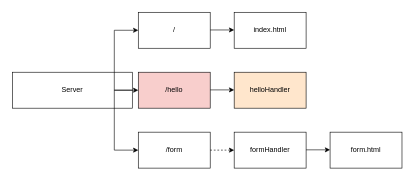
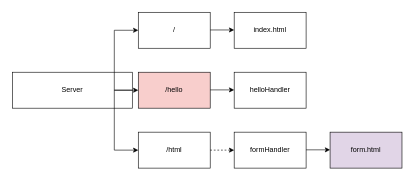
  <mxCell id="0" />
  <mxCell id="1" parent="0" />
  <mxCell id="2" value="Server" style="rounded=0;whiteSpace=wrap;html=1;" vertex="1" parent="1"><mxGeometry x="20" y="120" width="200" height="60" as="geometry" /></mxCell>
  <mxCell id="3" value="" style="endArrow=none;html=1;rounded=0;exitX=1;exitY=0.5;exitDx=0;exitDy=0;" edge="1" parent="1" source="2"><mxGeometry width="50" height="50" relative="1" as="geometry"><mxPoint x="310" y="220" as="sourcePoint" /><mxPoint x="190" y="150" as="targetPoint" /></mxGeometry></mxCell>
  <mxCell id="4" value="" style="endArrow=none;html=1;rounded=0;" edge="1" parent="1"><mxGeometry width="50" height="50" relative="1" as="geometry"><mxPoint x="190" y="250" as="sourcePoint" /><mxPoint x="190" y="50" as="targetPoint" /></mxGeometry></mxCell>
  <mxCell id="5" value="" style="endArrow=classic;html=1;rounded=0;" edge="1" parent="1"><mxGeometry width="50" height="50" relative="1" as="geometry"><mxPoint x="190" y="50" as="sourcePoint" /><mxPoint x="230" y="50" as="targetPoint" /></mxGeometry></mxCell>
  <mxCell id="6" value="" style="endArrow=classic;html=1;rounded=0;" edge="1" parent="1"><mxGeometry width="50" height="50" relative="1" as="geometry"><mxPoint x="190" y="150" as="sourcePoint" /><mxPoint x="230" y="150" as="targetPoint" /></mxGeometry></mxCell>
  <mxCell id="7" value="" style="endArrow=classic;html=1;rounded=0;" edge="1" parent="1"><mxGeometry width="50" height="50" relative="1" as="geometry"><mxPoint x="190" y="250" as="sourcePoint" /><mxPoint x="230" y="250" as="targetPoint" /></mxGeometry></mxCell>
- <mxCell id="8" value="/form" style="rounded=0;whiteSpace=wrap;html=1;" vertex="1" parent="1"><mxGeometry x="230" y="220" width="120" height="60" as="geometry" /></mxCell>
+ <mxCell id="8" value="/html" style="rounded=0;whiteSpace=wrap;html=1;" vertex="1" parent="1"><mxGeometry x="230" y="220" width="120" height="60" as="geometry" /></mxCell>
  <mxCell id="9" value="/hello" style="rounded=0;whiteSpace=wrap;html=1;fillColor=#f8cecc;" vertex="1" parent="1"><mxGeometry x="230" y="120" width="120" height="60" as="geometry" /></mxCell>
  <mxCell id="10" value="/" style="rounded=0;whiteSpace=wrap;html=1;" vertex="1" parent="1"><mxGeometry x="230" y="20" width="120" height="60" as="geometry" /></mxCell>
- <mxCell id="11" value="helloHandler" style="rounded=0;whiteSpace=wrap;html=1;fillColor=#ffe6cc;" vertex="1" parent="1"><mxGeometry x="390" y="120" width="120" height="60" as="geometry" /></mxCell>
+ <mxCell id="11" value="helloHandler" style="rounded=0;whiteSpace=wrap;html=1;" vertex="1" parent="1"><mxGeometry x="390" y="120" width="120" height="60" as="geometry" /></mxCell>
  <mxCell id="12" value="index.html" style="rounded=0;whiteSpace=wrap;html=1;" vertex="1" parent="1"><mxGeometry x="390" y="20" width="120" height="60" as="geometry" /></mxCell>
  <mxCell id="13" value="formHandler" style="rounded=0;whiteSpace=wrap;html=1;" vertex="1" parent="1"><mxGeometry x="390" y="220" width="120" height="60" as="geometry" /></mxCell>
  <mxCell id="14" value="" style="endArrow=classic;html=1;rounded=0;" edge="1" parent="1"><mxGeometry width="50" height="50" relative="1" as="geometry"><mxPoint x="350" y="149.5" as="sourcePoint" /><mxPoint x="390" y="149.5" as="targetPoint" /></mxGeometry></mxCell>
  <mxCell id="15" value="" style="endArrow=classic;html=1;rounded=0;" edge="1" parent="1"><mxGeometry width="50" height="50" relative="1" as="geometry"><mxPoint x="350" y="49.5" as="sourcePoint" /><mxPoint x="390" y="49.5" as="targetPoint" /></mxGeometry></mxCell>
  <mxCell id="16" value="" style="endArrow=classic;html=1;rounded=0;exitX=1;exitY=0.5;exitDx=0;exitDy=0;entryX=0;entryY=0.5;entryDx=0;entryDy=0;dashed=1;" edge="1" parent="1" source="8" target="13"><mxGeometry width="50" height="50" relative="1" as="geometry"><mxPoint x="360" y="159.5" as="sourcePoint" /><mxPoint x="400" y="159.5" as="targetPoint" /></mxGeometry></mxCell>
- <mxCell id="17" value="form.html" style="rounded=0;whiteSpace=wrap;html=1;" vertex="1" parent="1"><mxGeometry x="550" y="220" width="120" height="60" as="geometry" /></mxCell>
+ <mxCell id="17" value="form.html" style="rounded=0;whiteSpace=wrap;html=1;fillColor=#e1d5e7;" vertex="1" parent="1"><mxGeometry x="550" y="220" width="120" height="60" as="geometry" /></mxCell>
  <mxCell id="18" value="" style="endArrow=classic;html=1;rounded=0;exitX=1;exitY=0.5;exitDx=0;exitDy=0;entryX=0;entryY=0.5;entryDx=0;entryDy=0;" edge="1" parent="1"><mxGeometry width="50" height="50" relative="1" as="geometry"><mxPoint x="510" y="249.5" as="sourcePoint" /><mxPoint x="550" y="249.5" as="targetPoint" /></mxGeometry></mxCell>
